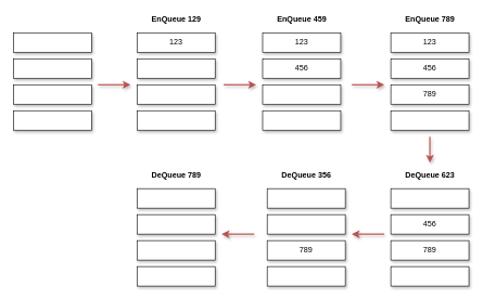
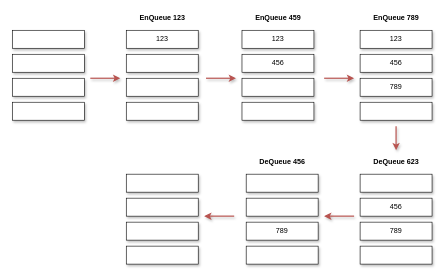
  <mxCell id="0" />
  <mxCell id="1" parent="0" />
  <mxCell id="2" value="" style="rounded=0;whiteSpace=wrap;html=1;shadow=1;" parent="1" vertex="1"><mxGeometry x="20" y="50" width="120" height="30" as="geometry" /></mxCell>
  <mxCell id="3" value="" style="rounded=0;whiteSpace=wrap;html=1;shadow=1;" parent="1" vertex="1"><mxGeometry x="20" y="90" width="120" height="30" as="geometry" /></mxCell>
  <mxCell id="4" value="" style="rounded=0;whiteSpace=wrap;html=1;shadow=1;" parent="1" vertex="1"><mxGeometry x="20" y="130" width="120" height="30" as="geometry" /></mxCell>
  <mxCell id="5" value="" style="rounded=0;whiteSpace=wrap;html=1;shadow=1;" parent="1" vertex="1"><mxGeometry x="20" y="170" width="120" height="30" as="geometry" /></mxCell>
  <mxCell id="6" value="123" style="rounded=0;whiteSpace=wrap;html=1;shadow=1;" parent="1" vertex="1"><mxGeometry x="210" y="50" width="120" height="30" as="geometry" /></mxCell>
- <mxCell id="7" value="EnQueue 129" style="text;html=1;align=center;verticalAlign=middle;resizable=0;points=[];autosize=1;fontStyle=1;shadow=1;" parent="1" vertex="1"><mxGeometry x="225" y="20" width="90" height="20" as="geometry" /></mxCell>
+ <mxCell id="7" value="EnQueue 123" style="text;html=1;align=center;verticalAlign=middle;resizable=0;points=[];autosize=1;fontStyle=1;shadow=1;" parent="1" vertex="1"><mxGeometry x="225" y="20" width="90" height="20" as="geometry" /></mxCell>
  <mxCell id="8" value="" style="rounded=0;whiteSpace=wrap;html=1;shadow=1;" parent="1" vertex="1"><mxGeometry x="210" y="90" width="120" height="30" as="geometry" /></mxCell>
  <mxCell id="9" value="" style="rounded=0;whiteSpace=wrap;html=1;shadow=1;" parent="1" vertex="1"><mxGeometry x="210" y="130" width="120" height="30" as="geometry" /></mxCell>
  <mxCell id="10" value="" style="rounded=0;whiteSpace=wrap;html=1;shadow=1;" parent="1" vertex="1"><mxGeometry x="210" y="170" width="120" height="30" as="geometry" /></mxCell>
  <mxCell id="11" value="" style="endArrow=classic;html=1;fillColor=#f8cecc;strokeColor=#b85450;strokeWidth=2;shadow=1;" parent="1" edge="1"><mxGeometry width="50" height="50" relative="1" as="geometry"><mxPoint x="150" y="130" as="sourcePoint" /><mxPoint x="200" y="130" as="targetPoint" /></mxGeometry></mxCell>
  <mxCell id="12" value="123" style="rounded=0;whiteSpace=wrap;html=1;shadow=1;" parent="1" vertex="1"><mxGeometry x="403" y="50" width="120" height="30" as="geometry" /></mxCell>
  <mxCell id="13" value="EnQueue 459" style="text;html=1;align=center;verticalAlign=middle;resizable=0;points=[];autosize=1;fontStyle=1;shadow=1;" parent="1" vertex="1"><mxGeometry x="418" y="20" width="90" height="20" as="geometry" /></mxCell>
  <mxCell id="14" value="456" style="rounded=0;whiteSpace=wrap;html=1;shadow=1;" parent="1" vertex="1"><mxGeometry x="403" y="90" width="120" height="30" as="geometry" /></mxCell>
  <mxCell id="15" value="" style="rounded=0;whiteSpace=wrap;html=1;shadow=1;" parent="1" vertex="1"><mxGeometry x="403" y="130" width="120" height="30" as="geometry" /></mxCell>
  <mxCell id="16" value="" style="rounded=0;whiteSpace=wrap;html=1;shadow=1;" parent="1" vertex="1"><mxGeometry x="403" y="170" width="120" height="30" as="geometry" /></mxCell>
  <mxCell id="17" value="" style="endArrow=classic;html=1;fillColor=#f8cecc;strokeColor=#b85450;strokeWidth=2;shadow=1;" parent="1" edge="1"><mxGeometry width="50" height="50" relative="1" as="geometry"><mxPoint x="343" y="130" as="sourcePoint" /><mxPoint x="393" y="130" as="targetPoint" /></mxGeometry></mxCell>
  <mxCell id="18" value="123" style="rounded=0;whiteSpace=wrap;html=1;shadow=1;" parent="1" vertex="1"><mxGeometry x="600" y="50" width="120" height="30" as="geometry" /></mxCell>
  <mxCell id="19" value="EnQueue 789" style="text;html=1;align=center;verticalAlign=middle;resizable=0;points=[];autosize=1;fontStyle=1;shadow=1;" parent="1" vertex="1"><mxGeometry x="615" y="20" width="90" height="20" as="geometry" /></mxCell>
  <mxCell id="20" value="456" style="rounded=0;whiteSpace=wrap;html=1;shadow=1;" parent="1" vertex="1"><mxGeometry x="600" y="90" width="120" height="30" as="geometry" /></mxCell>
  <mxCell id="21" value="789" style="rounded=0;whiteSpace=wrap;html=1;shadow=1;" parent="1" vertex="1"><mxGeometry x="600" y="130" width="120" height="30" as="geometry" /></mxCell>
  <mxCell id="22" value="" style="rounded=0;whiteSpace=wrap;html=1;shadow=1;" parent="1" vertex="1"><mxGeometry x="600" y="170" width="120" height="30" as="geometry" /></mxCell>
  <mxCell id="23" value="" style="endArrow=classic;html=1;fillColor=#f8cecc;strokeColor=#b85450;strokeWidth=2;shadow=1;" parent="1" edge="1"><mxGeometry width="50" height="50" relative="1" as="geometry"><mxPoint x="540" y="130" as="sourcePoint" /><mxPoint x="590" y="130" as="targetPoint" /></mxGeometry></mxCell>
  <mxCell id="24" value="" style="endArrow=classic;html=1;fillColor=#f8cecc;strokeColor=#b85450;strokeWidth=2;shadow=1;" parent="1" edge="1"><mxGeometry width="50" height="50" relative="1" as="geometry"><mxPoint x="660" y="210" as="sourcePoint" /><mxPoint x="660" y="250" as="targetPoint" /></mxGeometry></mxCell>
  <mxCell id="25" value="" style="rounded=0;whiteSpace=wrap;html=1;shadow=1;" parent="1" vertex="1"><mxGeometry x="600" y="290" width="120" height="30" as="geometry" /></mxCell>
  <mxCell id="26" value="DeQueue 623" style="text;html=1;align=center;verticalAlign=middle;resizable=0;points=[];autosize=1;fontStyle=1;shadow=1;" parent="1" vertex="1"><mxGeometry x="615" y="260" width="90" height="20" as="geometry" /></mxCell>
  <mxCell id="27" value="456" style="rounded=0;whiteSpace=wrap;html=1;shadow=1;" parent="1" vertex="1"><mxGeometry x="600" y="330" width="120" height="30" as="geometry" /></mxCell>
  <mxCell id="28" value="789" style="rounded=0;whiteSpace=wrap;html=1;shadow=1;" parent="1" vertex="1"><mxGeometry x="600" y="370" width="120" height="30" as="geometry" /></mxCell>
  <mxCell id="29" value="" style="rounded=0;whiteSpace=wrap;html=1;shadow=1;" parent="1" vertex="1"><mxGeometry x="600" y="410" width="120" height="30" as="geometry" /></mxCell>
  <mxCell id="30" value="" style="endArrow=classic;html=1;fillColor=#f8cecc;strokeColor=#b85450;strokeWidth=2;shadow=1;" parent="1" edge="1"><mxGeometry width="50" height="50" relative="1" as="geometry"><mxPoint x="590" y="360" as="sourcePoint" /><mxPoint x="540" y="360" as="targetPoint" /></mxGeometry></mxCell>
  <mxCell id="31" value="" style="rounded=0;whiteSpace=wrap;html=1;shadow=1;" parent="1" vertex="1"><mxGeometry x="410" y="290" width="120" height="30" as="geometry" /></mxCell>
- <mxCell id="32" value="DeQueue 356" style="text;html=1;align=center;verticalAlign=middle;resizable=0;points=[];autosize=1;fontStyle=1;shadow=1;" parent="1" vertex="1"><mxGeometry x="425" y="260" width="90" height="20" as="geometry" /></mxCell>
+ <mxCell id="32" value="DeQueue 456" style="text;html=1;align=center;verticalAlign=middle;resizable=0;points=[];autosize=1;fontStyle=1;shadow=1;" parent="1" vertex="1"><mxGeometry x="425" y="260" width="90" height="20" as="geometry" /></mxCell>
  <mxCell id="33" value="" style="rounded=0;whiteSpace=wrap;html=1;shadow=1;" parent="1" vertex="1"><mxGeometry x="410" y="330" width="120" height="30" as="geometry" /></mxCell>
  <mxCell id="34" value="&lt;span&gt;789&lt;/span&gt;" style="rounded=0;whiteSpace=wrap;html=1;shadow=1;" parent="1" vertex="1"><mxGeometry x="410" y="370" width="120" height="30" as="geometry" /></mxCell>
  <mxCell id="35" value="" style="rounded=0;whiteSpace=wrap;html=1;shadow=1;" parent="1" vertex="1"><mxGeometry x="410" y="410" width="120" height="30" as="geometry" /></mxCell>
  <mxCell id="36" value="" style="endArrow=classic;html=1;fillColor=#f8cecc;strokeColor=#b85450;strokeWidth=2;shadow=1;" parent="1" edge="1"><mxGeometry width="50" height="50" relative="1" as="geometry"><mxPoint x="390" y="360" as="sourcePoint" /><mxPoint x="340" y="360" as="targetPoint" /></mxGeometry></mxCell>
  <mxCell id="37" value="" style="rounded=0;whiteSpace=wrap;html=1;shadow=1;" parent="1" vertex="1"><mxGeometry x="210" y="290" width="120" height="30" as="geometry" /></mxCell>
- <mxCell id="38" value="DeQueue 789" style="text;html=1;align=center;verticalAlign=middle;resizable=0;points=[];autosize=1;fontStyle=1;shadow=1;" parent="1" vertex="1"><mxGeometry x="225" y="260" width="90" height="20" as="geometry" /></mxCell>
  <mxCell id="39" value="" style="rounded=0;whiteSpace=wrap;html=1;shadow=1;" parent="1" vertex="1"><mxGeometry x="210" y="330" width="120" height="30" as="geometry" /></mxCell>
  <mxCell id="40" value="" style="rounded=0;whiteSpace=wrap;html=1;shadow=1;" parent="1" vertex="1"><mxGeometry x="210" y="370" width="120" height="30" as="geometry" /></mxCell>
  <mxCell id="41" value="" style="rounded=0;whiteSpace=wrap;html=1;shadow=1;" parent="1" vertex="1"><mxGeometry x="210" y="410" width="120" height="30" as="geometry" /></mxCell>
